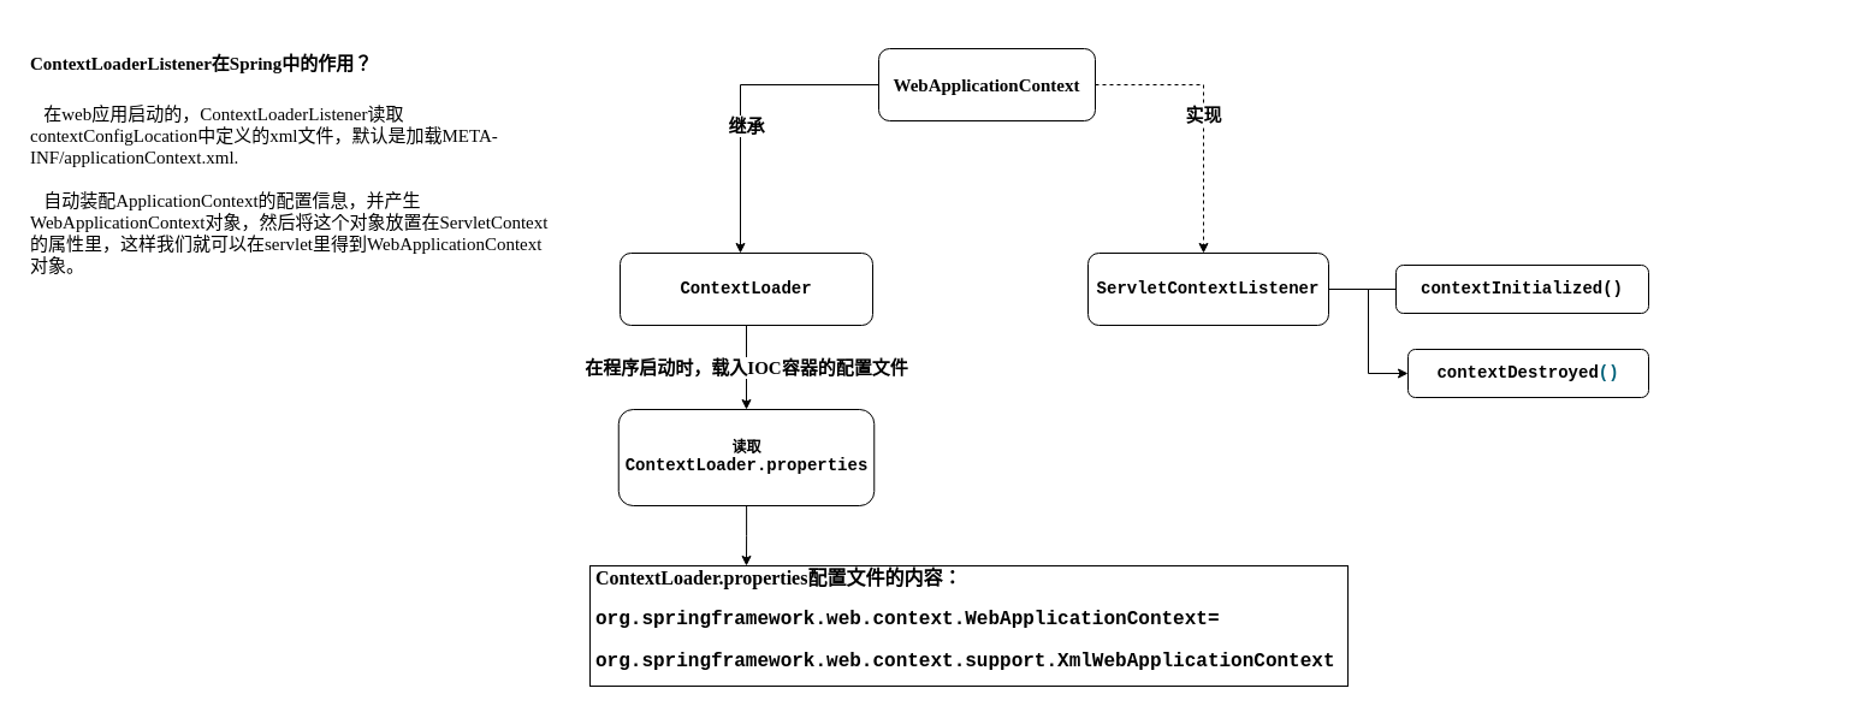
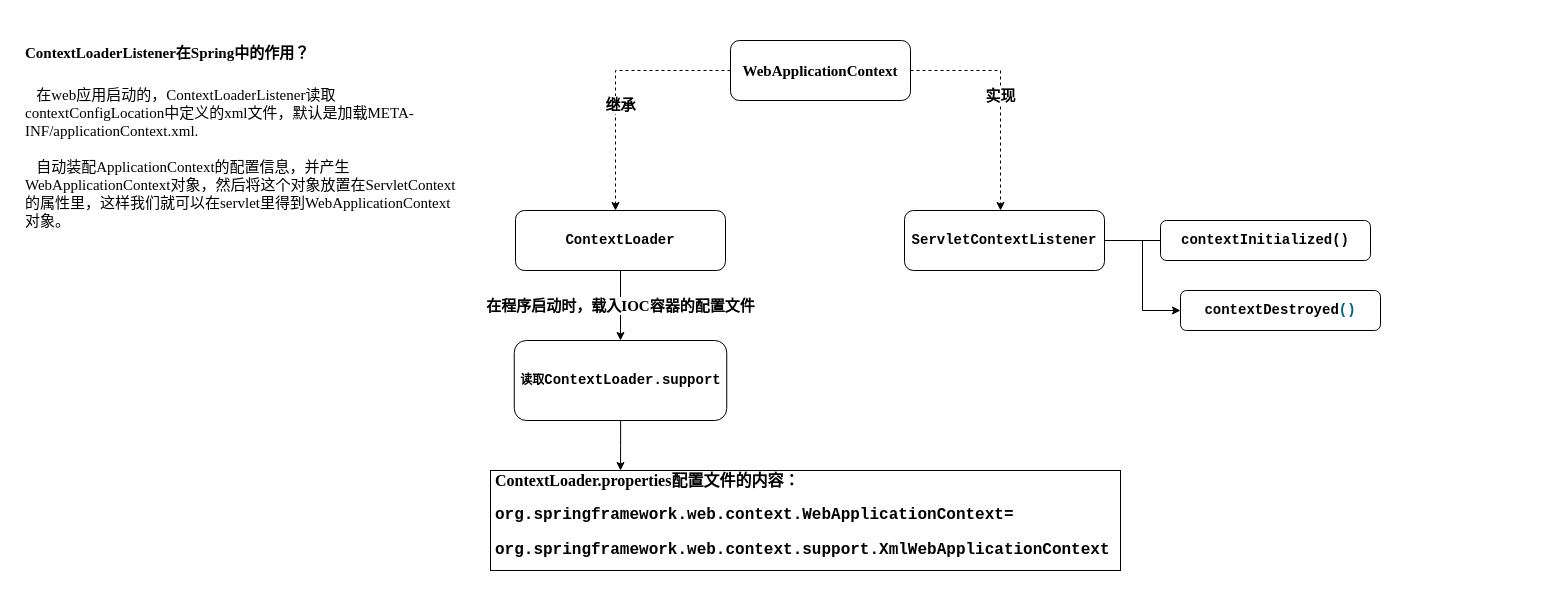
  <mxCell id="0" />
  <mxCell id="1" parent="0" />
- <mxCell id="2" value="" style="edgeStyle=orthogonalEdgeStyle;rounded=0;orthogonalLoop=1;jettySize=auto;html=1;fontSize=15;fontStyle=1;" edge="1" parent="1" source="5" target="8"><mxGeometry relative="1" as="geometry"><Array as="points"><mxPoint x="615" y="70" /></Array></mxGeometry></mxCell>
+ <mxCell id="2" value="" style="edgeStyle=orthogonalEdgeStyle;rounded=0;orthogonalLoop=1;jettySize=auto;html=1;fontSize=15;fontStyle=1;dashed=1;" edge="1" parent="1" source="5" target="8"><mxGeometry relative="1" as="geometry"><Array as="points"><mxPoint x="615" y="70" /></Array></mxGeometry></mxCell>
  <mxCell id="3" value="继承" style="edgeLabel;html=1;align=center;verticalAlign=middle;resizable=0;points=[];fontSize=15;fontFamily=楷体;fontStyle=1;" vertex="1" connectable="0" parent="2"><mxGeometry x="0.164" y="4" relative="1" as="geometry"><mxPoint as="offset" /></mxGeometry></mxCell>
  <mxCell id="4" value="实现" style="edgeStyle=orthogonalEdgeStyle;rounded=0;orthogonalLoop=1;jettySize=auto;html=1;fontSize=15;dashed=1;fontFamily=楷体;fontStyle=1;" edge="1" parent="1" source="5" target="11"><mxGeometry relative="1" as="geometry"><Array as="points"><mxPoint x="1000" y="70" /></Array></mxGeometry></mxCell>
  <mxCell id="5" value="&lt;font style=&quot;font-size: 15px&quot; face=&quot;Times New Roman&quot;&gt;WebApplicationContext&lt;/font&gt;" style="rounded=1;whiteSpace=wrap;html=1;fontStyle=1;" vertex="1" parent="1"><mxGeometry x="730" y="40" width="180" height="60" as="geometry" /></mxCell>
  <mxCell id="6" value="&lt;h1&gt;&lt;font face=&quot;Times New Roman&quot; style=&quot;font-size: 15px&quot;&gt;ContextLoaderListener&lt;/font&gt;&lt;font style=&quot;font-size: 15px&quot; face=&quot;楷体&quot;&gt;在&lt;/font&gt;&lt;font face=&quot;Times New Roman&quot; style=&quot;font-size: 15px&quot;&gt;Spring&lt;/font&gt;&lt;font style=&quot;font-size: 15px&quot; face=&quot;楷体&quot;&gt;中的作用？&lt;/font&gt;&lt;font face=&quot;楷体&quot; style=&quot;font-size: 15px&quot;&gt;&lt;br&gt;&lt;/font&gt;&lt;/h1&gt;&lt;div&gt;&lt;div&gt;&lt;div&gt;&lt;span style=&quot;font-weight: normal&quot;&gt;&lt;font face=&quot;楷体&quot;&gt;&amp;nbsp; &amp;nbsp;在&lt;/font&gt;&lt;font face=&quot;Times New Roman&quot;&gt;web&lt;/font&gt;&lt;font face=&quot;楷体&quot;&gt;应用启动的，&lt;/font&gt;&lt;font face=&quot;Times New Roman&quot;&gt;ContextLoaderListener&lt;/font&gt;&lt;font face=&quot;楷体&quot;&gt;读取&lt;/font&gt;&lt;font face=&quot;Times New Roman&quot;&gt;contextConfigLocation&lt;/font&gt;&lt;font face=&quot;楷体&quot;&gt;中定义的&lt;/font&gt;&lt;font face=&quot;Times New Roman&quot;&gt;xml&lt;/font&gt;&lt;font face=&quot;楷体&quot;&gt;文件，默认是加载&lt;/font&gt;&lt;font face=&quot;Times New Roman&quot;&gt;META-INF/applicationContext.xml.&lt;/font&gt;&lt;/span&gt;&lt;/div&gt;&lt;div&gt;&lt;span style=&quot;font-weight: normal&quot;&gt;&lt;font face=&quot;楷体&quot;&gt;&lt;br&gt;&lt;/font&gt;&lt;/span&gt;&lt;/div&gt;&lt;div&gt;&lt;span style=&quot;font-weight: normal&quot;&gt;&lt;font face=&quot;楷体&quot;&gt;&amp;nbsp; &amp;nbsp;自动装配&lt;/font&gt;&lt;font face=&quot;Times New Roman&quot;&gt;ApplicationContext&lt;/font&gt;&lt;font face=&quot;楷体&quot;&gt;的配置信息，并产生&lt;/font&gt;&lt;font face=&quot;Times New Roman&quot;&gt;WebApplicationContext&lt;/font&gt;&lt;font face=&quot;楷体&quot;&gt;对象，然后将这个对象放置在&lt;/font&gt;&lt;font face=&quot;Times New Roman&quot;&gt;ServletContext&lt;/font&gt;&lt;font face=&quot;楷体&quot;&gt;的属性里，这样我们就可以在&lt;/font&gt;&lt;font face=&quot;Times New Roman&quot;&gt;servlet&lt;/font&gt;&lt;font face=&quot;楷体&quot;&gt;里得到&lt;/font&gt;&lt;font face=&quot;Times New Roman&quot;&gt;WebApplicationContext&lt;/font&gt;&lt;font face=&quot;楷体&quot;&gt;对象。&lt;/font&gt;&lt;/span&gt;&lt;/div&gt;&lt;/div&gt;&lt;/div&gt;" style="text;html=1;strokeColor=none;fillColor=none;spacing=5;spacingTop=-20;whiteSpace=wrap;overflow=hidden;rounded=0;fontSize=15;align=left;fontStyle=1;" vertex="1" parent="1"><mxGeometry x="20" y="20" width="440" height="230" as="geometry" /></mxCell>
  <mxCell id="7" value="在程序启动时，载入&lt;font face=&quot;Times New Roman&quot;&gt;IOC&lt;/font&gt;容器的配置文件" style="edgeStyle=orthogonalEdgeStyle;rounded=0;orthogonalLoop=1;jettySize=auto;html=1;exitX=0.5;exitY=1;exitDx=0;exitDy=0;entryX=0.5;entryY=0;entryDx=0;entryDy=0;fontFamily=楷体;fontSize=15;fontStyle=1;" edge="1" parent="1" source="8" target="13"><mxGeometry relative="1" as="geometry" /></mxCell>
  <mxCell id="8" value="&lt;pre style=&quot;background-color: rgb(255, 255, 255); font-family: &amp;quot;courier new&amp;quot;, monospace; font-size: 10.5pt;&quot;&gt;&lt;span style=&quot;&quot;&gt;ContextLoader&lt;/span&gt;&lt;/pre&gt;" style="whiteSpace=wrap;html=1;rounded=1;fontStyle=1;" vertex="1" parent="1"><mxGeometry x="515" y="210" width="210" height="60" as="geometry" /></mxCell>
  <mxCell id="9" style="edgeStyle=orthogonalEdgeStyle;rounded=0;orthogonalLoop=1;jettySize=auto;html=1;exitX=1;exitY=0.5;exitDx=0;exitDy=0;entryX=0;entryY=0.5;entryDx=0;entryDy=0;fontFamily=楷体;fontSize=15;fontStyle=1;endArrow=none;" edge="1" parent="1" source="11" target="17"><mxGeometry relative="1" as="geometry" /></mxCell>
  <mxCell id="10" style="edgeStyle=orthogonalEdgeStyle;rounded=0;orthogonalLoop=1;jettySize=auto;html=1;exitX=1;exitY=0.5;exitDx=0;exitDy=0;entryX=0;entryY=0.5;entryDx=0;entryDy=0;fontFamily=楷体;fontSize=15;fontColor=#000000;" edge="1" parent="1" source="11" target="16"><mxGeometry relative="1" as="geometry" /></mxCell>
  <mxCell id="11" value="&lt;pre style=&quot;background-color: rgb(255, 255, 255); font-family: &amp;quot;courier new&amp;quot;, monospace; font-size: 10.5pt;&quot;&gt;&lt;span style=&quot;&quot;&gt;ServletContextListener&lt;/span&gt;&lt;/pre&gt;" style="whiteSpace=wrap;html=1;rounded=1;fontStyle=1;" vertex="1" parent="1"><mxGeometry x="904" y="210" width="200" height="60" as="geometry" /></mxCell>
  <mxCell id="12" value="" style="edgeStyle=orthogonalEdgeStyle;rounded=0;orthogonalLoop=1;jettySize=auto;html=1;fontFamily=楷体;fontSize=15;fontStyle=1;" edge="1" parent="1" source="13"><mxGeometry relative="1" as="geometry"><mxPoint x="620" y="470" as="targetPoint" /></mxGeometry></mxCell>
- <mxCell id="13" value="&lt;font face=&quot;楷体&quot;&gt;读取&lt;/font&gt;&lt;span style=&quot;background-color: rgb(255 , 255 , 255) ; font-family: &amp;quot;courier new&amp;quot; , monospace ; font-size: 10.5pt&quot;&gt;ContextLoader.properties&lt;/span&gt;" style="whiteSpace=wrap;html=1;rounded=1;fontStyle=1;" vertex="1" parent="1"><mxGeometry x="513.75" y="340" width="212.5" height="80" as="geometry" /></mxCell>
+ <mxCell id="13" value="&lt;font face=&quot;楷体&quot;&gt;读取&lt;/font&gt;&lt;span style=&quot;background-color: rgb(255 , 255 , 255) ; font-family: &amp;quot;courier new&amp;quot; , monospace ; font-size: 10.5pt&quot;&gt;ContextLoader.support&lt;/span&gt;" style="whiteSpace=wrap;html=1;rounded=1;fontStyle=1;" vertex="1" parent="1"><mxGeometry x="513.75" y="340" width="212.5" height="80" as="geometry" /></mxCell>
  <mxCell id="14" value="&lt;pre style=&quot;background-color: rgb(255, 255, 255); font-family: &amp;quot;courier new&amp;quot;, monospace; font-size: 10.5pt;&quot;&gt;&lt;br&gt;&lt;/pre&gt;" style="text;whiteSpace=wrap;html=1;fontSize=15;fontFamily=楷体;fontStyle=1;" vertex="1" parent="1"><mxGeometry x="980" y="510" width="550" height="60" as="geometry" /></mxCell>
  <mxCell id="15" value="&lt;h1 style=&quot;font-size: 16px&quot;&gt;&lt;font style=&quot;font-size: 16px&quot;&gt;&lt;span style=&quot;text-align: center&quot;&gt;&lt;font face=&quot;Times New Roman&quot; style=&quot;font-size: 16px&quot;&gt;ContextLoader.properties&lt;/font&gt;&lt;/span&gt;&lt;span style=&quot;text-align: center&quot;&gt;配置文件的内容：&lt;/span&gt;&lt;br&gt;&lt;/font&gt;&lt;/h1&gt;&lt;div style=&quot;font-size: 16px&quot;&gt;&lt;pre style=&quot;background-color: rgb(255 , 255 , 255) ; font-family: &amp;quot;courier new&amp;quot; , monospace&quot;&gt;&lt;font style=&quot;font-size: 16px&quot;&gt;org.springframework.web.context.WebApplicationContext=&lt;/font&gt;&lt;/pre&gt;&lt;pre style=&quot;background-color: rgb(255 , 255 , 255) ; font-family: &amp;quot;courier new&amp;quot; , monospace&quot;&gt;&lt;font style=&quot;font-size: 16px&quot;&gt;org.springframework.web.context.support.XmlWebApplicationContext&lt;/font&gt;&lt;/pre&gt;&lt;/div&gt;" style="text;html=1;spacing=5;spacingTop=-20;whiteSpace=wrap;overflow=hidden;rounded=0;fontFamily=楷体;fontSize=15;align=left;strokeColor=#000000;sketch=0;shadow=0;fontStyle=1;" vertex="1" parent="1"><mxGeometry y="470" width="630" height="100" as="geometry" x="490" /></mxCell>
- <mxCell id="16" value="&lt;pre style=&quot;background-color: rgb(255 , 255 , 255) ; font-family: &amp;#34;courier new&amp;#34; , monospace ; font-size: 10.5pt&quot;&gt;&lt;pre style=&quot;font-family: &amp;#34;courier new&amp;#34; , monospace ; font-size: 10.5pt&quot;&gt;contextDestroyed&lt;span style=&quot;color: rgb(0 , 98 , 122)&quot;&gt;()&lt;/span&gt;&lt;/pre&gt;&lt;/pre&gt;" style="whiteSpace=wrap;html=1;rounded=1;fontStyle=1;" vertex="1" parent="1"><mxGeometry x="1170" y="290" width="200" height="40" as="geometry" /></mxCell>
+ <mxCell id="16" value="&lt;pre style=&quot;background-color: rgb(255 , 255 , 255) ; font-family: &amp;#34;courier new&amp;#34; , monospace ; font-size: 10.5pt&quot;&gt;&lt;pre style=&quot;font-family: &amp;#34;courier new&amp;#34; , monospace ; font-size: 10.5pt&quot;&gt;contextDestroyed&lt;span style=&quot;color: rgb(0 , 98 , 122)&quot;&gt;()&lt;/span&gt;&lt;/pre&gt;&lt;/pre&gt;" style="whiteSpace=wrap;html=1;rounded=1;fontStyle=1;" vertex="1" parent="1"><mxGeometry x="1180" y="290" width="200" height="40" as="geometry" /></mxCell>
  <mxCell id="17" value="&lt;pre style=&quot;background-color: rgb(255, 255, 255); font-family: &amp;quot;courier new&amp;quot;, monospace; font-size: 10.5pt;&quot;&gt;&lt;span style=&quot;&quot;&gt;contextInitialized()&lt;/span&gt;&lt;/pre&gt;" style="whiteSpace=wrap;html=1;rounded=1;fontStyle=1;" vertex="1" parent="1"><mxGeometry x="1160" y="220" width="210" height="40" as="geometry" /></mxCell>
